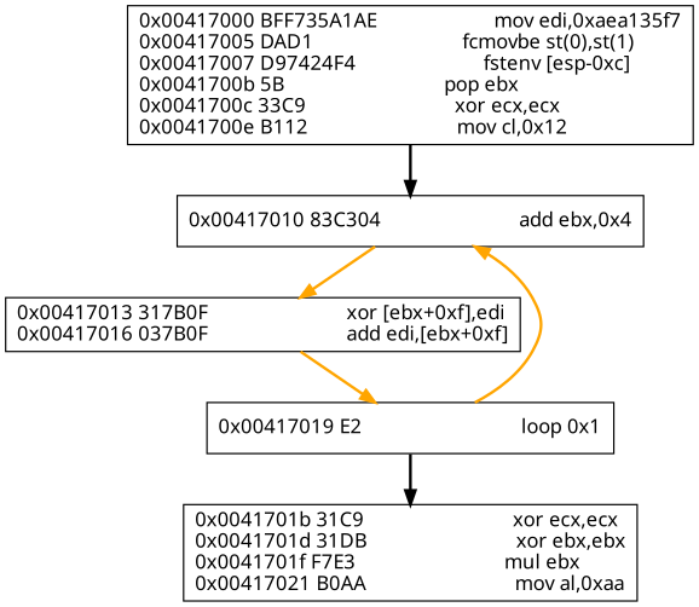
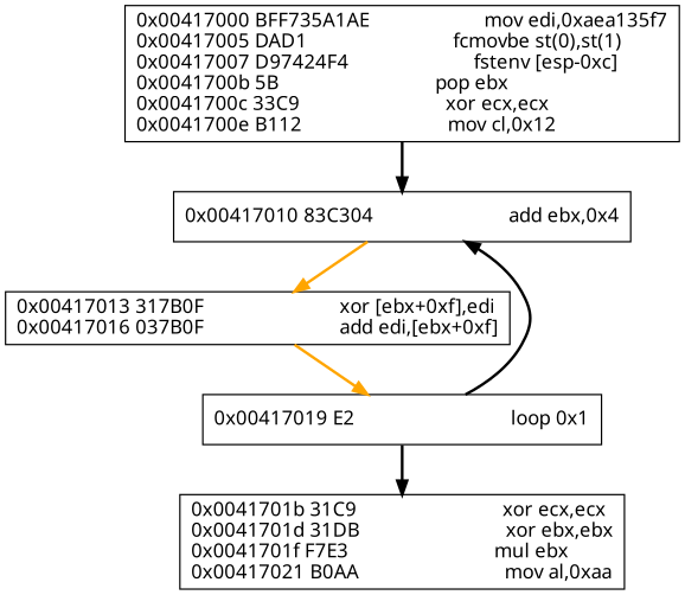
  digraph {
    fontname="Noto Sans"
    node [fontname="Noto Sans" labeljust=r shape=box]
    edge [style=bold fontname="Noto Sans" color=orange]
    n1 [label="0x00417000 BFF735A1AE                      mov edi,0xaea135f7\l0x00417005 DAD1                            fcmovbe st(0),st(1)\l0x00417007 D97424F4                        fstenv [esp-0xc]\l0x0041700b 5B                              pop ebx\l0x0041700c 33C9                            xor ecx,ecx\l0x0041700e B112                            mov cl,0x12\l"]
    n2 [label="0x00417010 83C304                          add ebx,0x4\l"]
    n3 [label="0x00417013 317B0F                          xor [ebx+0xf],edi\l0x00417016 037B0F                          add edi,[ebx+0xf]\l"]
    n4 [label="0x00417019 E2                              loop 0x1\l"]
    n5 [label="0x0041701b 31C9                            xor ecx,ecx\l0x0041701d 31DB                            xor ebx,ebx\l0x0041701f F7E3                            mul ebx\l0x00417021 B0AA                            mov al,0xaa\l"]
    n1 -> n2 [color=""]
    n2 -> n3
    n3 -> n4
-   n4 -> n2
+   n4 -> n2 [color=black]
    n4 -> n5 [color=""]
  }
